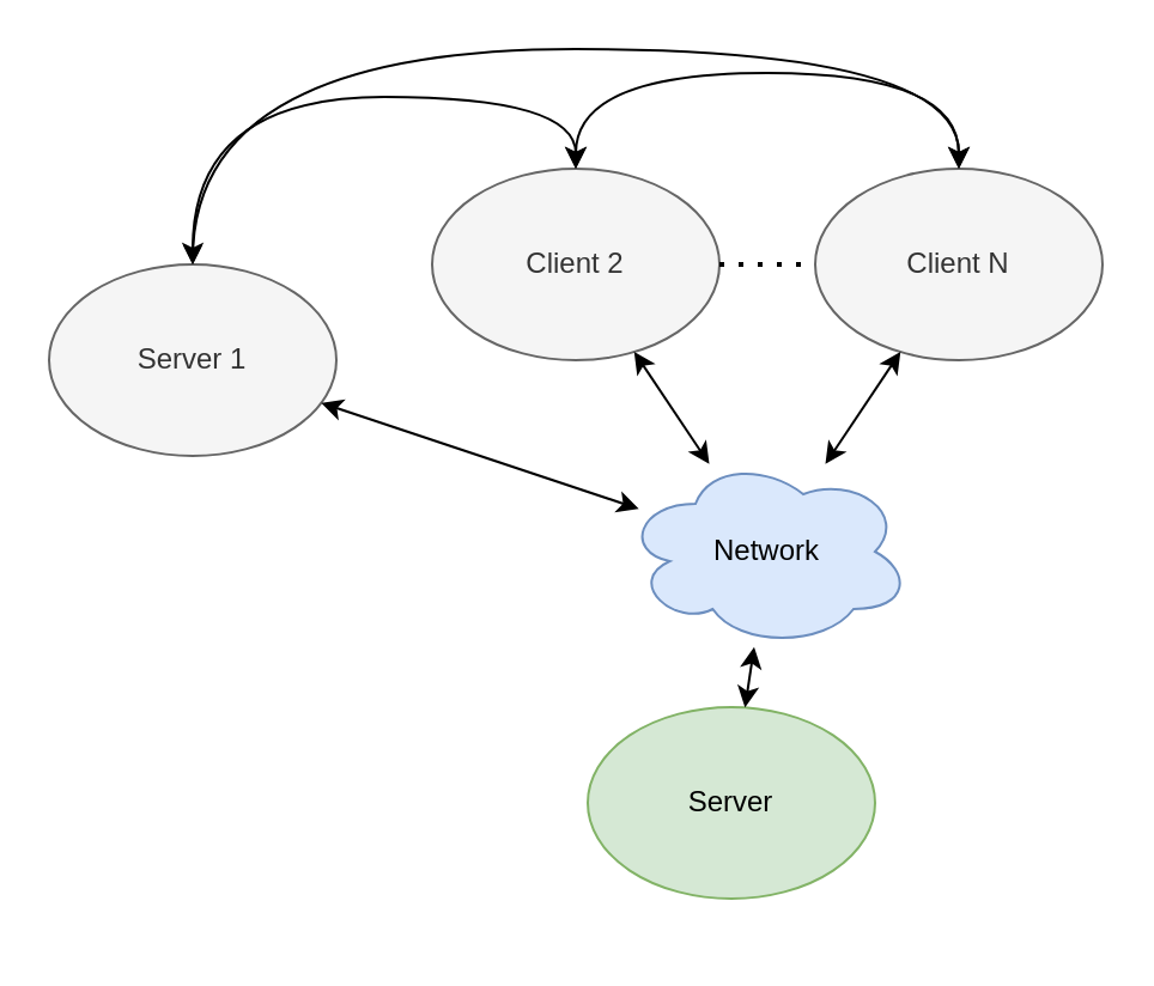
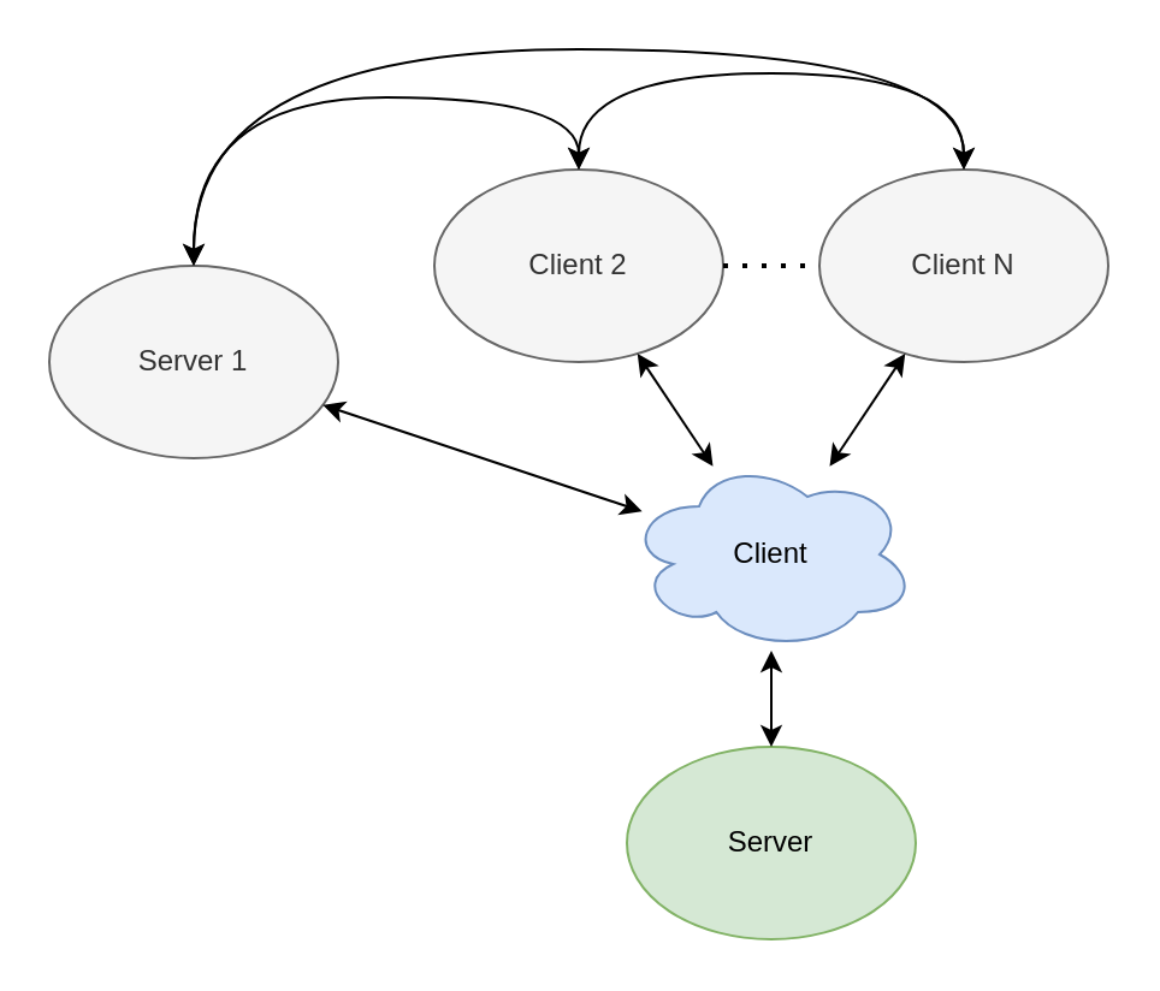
  <mxCell id="0" />
  <mxCell id="1" parent="0" />
- <mxCell id="2" value="Network" style="ellipse;shape=cloud;whiteSpace=wrap;html=1;fillColor=#dae8fc;strokeColor=#6c8ebf;" vertex="1" parent="1"><mxGeometry x="260" y="190" width="120" height="80" as="geometry" /></mxCell>
- <mxCell id="3" value="Server" style="ellipse;whiteSpace=wrap;html=1;fillColor=#d5e8d4;strokeColor=#82b366;" vertex="1" parent="1"><mxGeometry x="245" y="295" width="120" height="80" as="geometry" /></mxCell>
+ <mxCell id="2" value="Client" style="ellipse;shape=cloud;whiteSpace=wrap;html=1;fillColor=#dae8fc;strokeColor=#6c8ebf;" vertex="1" parent="1"><mxGeometry x="260" y="190" width="120" height="80" as="geometry" /></mxCell>
+ <mxCell id="3" value="Server" style="ellipse;whiteSpace=wrap;html=1;fillColor=#d5e8d4;strokeColor=#82b366;" vertex="1" parent="1"><mxGeometry x="260" y="310" width="120" height="80" as="geometry" /></mxCell>
  <mxCell id="4" value="Server 1" style="ellipse;whiteSpace=wrap;html=1;fillColor=#f5f5f5;fontColor=#333333;strokeColor=#666666;" vertex="1" parent="1"><mxGeometry x="20" y="110" width="120" height="80" as="geometry" /></mxCell>
  <mxCell id="5" value="Client 2&lt;span style=&quot;color: rgba(0 , 0 , 0 , 0) ; font-family: monospace ; font-size: 0px&quot;&gt;%3CmxGraphModel%3E%3Croot%3E%3CmxCell%20id%3D%220%22%2F%3E%3CmxCell%20id%3D%221%22%20parent%3D%220%22%2F%3E%3CmxCell%20id%3D%222%22%20value%3D%22Client%201%22%20style%3D%22ellipse%3BwhiteSpace%3Dwrap%3Bhtml%3D1%3BfillColor%3D%23f5f5f5%3BfontColor%3D%23333333%3BstrokeColor%3D%23666666%3B%22%20vertex%3D%221%22%20parent%3D%221%22%3E%3CmxGeometry%20x%3D%22630%22%20y%3D%22380%22%20width%3D%22120%22%20height%3D%2280%22%20as%3D%22geometry%22%2F%3E%3C%2FmxCell%3E%3C%2Froot%3E%3C%2FmxGraphModel%3E&lt;/span&gt;" style="ellipse;whiteSpace=wrap;html=1;fillColor=#f5f5f5;fontColor=#333333;strokeColor=#666666;" vertex="1" parent="1"><mxGeometry x="180" y="70" width="120" height="80" as="geometry" /></mxCell>
  <mxCell id="6" value="Client N" style="ellipse;whiteSpace=wrap;html=1;fillColor=#f5f5f5;fontColor=#333333;strokeColor=#666666;" vertex="1" parent="1"><mxGeometry x="340" y="70" width="120" height="80" as="geometry" /></mxCell>
  <mxCell id="7" value="" style="endArrow=none;dashed=1;html=1;dashPattern=1 3;strokeWidth=2;rounded=0;entryX=0;entryY=0.5;entryDx=0;entryDy=0;exitX=1;exitY=0.5;exitDx=0;exitDy=0;" edge="1" parent="1" source="5" target="6"><mxGeometry width="50" height="50" relative="1" as="geometry"><mxPoint x="260" y="180" as="sourcePoint" /><mxPoint x="310" y="130" as="targetPoint" /></mxGeometry></mxCell>
  <mxCell id="8" value="" style="endArrow=classic;startArrow=classic;html=1;rounded=0;" edge="1" parent="1" source="2" target="6"><mxGeometry width="50" height="50" relative="1" as="geometry"><mxPoint x="400" y="200" as="sourcePoint" /><mxPoint x="310" y="130" as="targetPoint" /></mxGeometry></mxCell>
  <mxCell id="9" value="" style="endArrow=classic;startArrow=classic;html=1;rounded=0;" edge="1" parent="1" source="2" target="5"><mxGeometry width="50" height="50" relative="1" as="geometry"><mxPoint x="270" y="170" as="sourcePoint" /><mxPoint x="240" y="180" as="targetPoint" /></mxGeometry></mxCell>
  <mxCell id="10" value="" style="endArrow=classic;startArrow=classic;html=1;rounded=0;" edge="1" parent="1" source="2" target="4"><mxGeometry width="50" height="50" relative="1" as="geometry"><mxPoint x="350.6" y="300" as="sourcePoint" /><mxPoint x="500" y="170" as="targetPoint" /></mxGeometry></mxCell>
  <mxCell id="11" value="" style="endArrow=classic;startArrow=classic;html=1;rounded=0;" edge="1" parent="1" source="2" target="3"><mxGeometry width="50" height="50" relative="1" as="geometry"><mxPoint x="230" y="290" as="sourcePoint" /><mxPoint x="360" y="300" as="targetPoint" /></mxGeometry></mxCell>
  <mxCell id="12" value="" style="endArrow=classic;startArrow=classic;html=1;rounded=0;entryX=0.5;entryY=0;entryDx=0;entryDy=0;exitX=0.5;exitY=0;exitDx=0;exitDy=0;edgeStyle=orthogonalEdgeStyle;curved=1;" edge="1" parent="1" source="6" target="5"><mxGeometry width="50" height="50" relative="1" as="geometry"><mxPoint x="407.574" y="91.716" as="sourcePoint" /><mxPoint x="292.426" y="91.716" as="targetPoint" /><Array as="points"><mxPoint x="240" y="30" /></Array></mxGeometry></mxCell>
  <mxCell id="13" value="" style="endArrow=classic;startArrow=classic;html=1;rounded=0;entryX=0.5;entryY=0;entryDx=0;entryDy=0;exitX=0.5;exitY=0;exitDx=0;exitDy=0;edgeStyle=orthogonalEdgeStyle;curved=1;" edge="1" parent="1" source="5" target="4"><mxGeometry width="50" height="50" relative="1" as="geometry"><mxPoint x="417.574" y="101.716" as="sourcePoint" /><mxPoint x="302.426" y="101.716" as="targetPoint" /><Array as="points"><mxPoint x="240" y="40" /><mxPoint x="80" y="40" /></Array></mxGeometry></mxCell>
- <mxCell id="14" value="" style="endArrow=open;startArrow=classic;html=1;rounded=0;entryX=0.5;entryY=0;entryDx=0;entryDy=0;exitX=0.5;exitY=0;exitDx=0;exitDy=0;edgeStyle=orthogonalEdgeStyle;curved=1;" edge="1" parent="1" source="6" target="4"><mxGeometry width="50" height="50" relative="1" as="geometry"><mxPoint x="427.574" y="111.716" as="sourcePoint" /><mxPoint x="312.426" y="111.716" as="targetPoint" /><Array as="points"><mxPoint x="400" y="20" /><mxPoint x="80" y="20" /></Array></mxGeometry></mxCell>
+ <mxCell id="14" value="" style="endArrow=classic;startArrow=classic;html=1;rounded=0;entryX=0.5;entryY=0;entryDx=0;entryDy=0;exitX=0.5;exitY=0;exitDx=0;exitDy=0;edgeStyle=orthogonalEdgeStyle;curved=1;" edge="1" parent="1" source="6" target="4"><mxGeometry width="50" height="50" relative="1" as="geometry"><mxPoint x="427.574" y="111.716" as="sourcePoint" /><mxPoint x="312.426" y="111.716" as="targetPoint" /><Array as="points"><mxPoint x="400" y="20" /><mxPoint x="80" y="20" /></Array></mxGeometry></mxCell>
